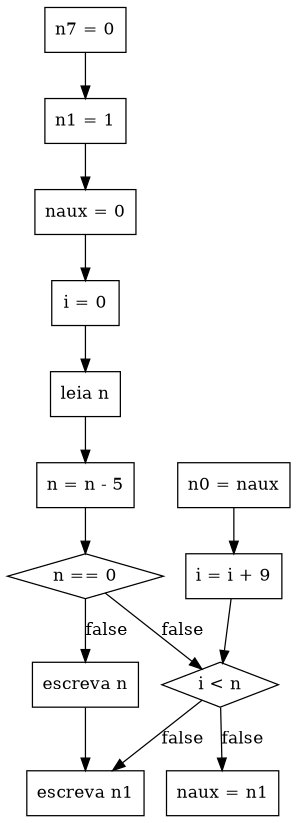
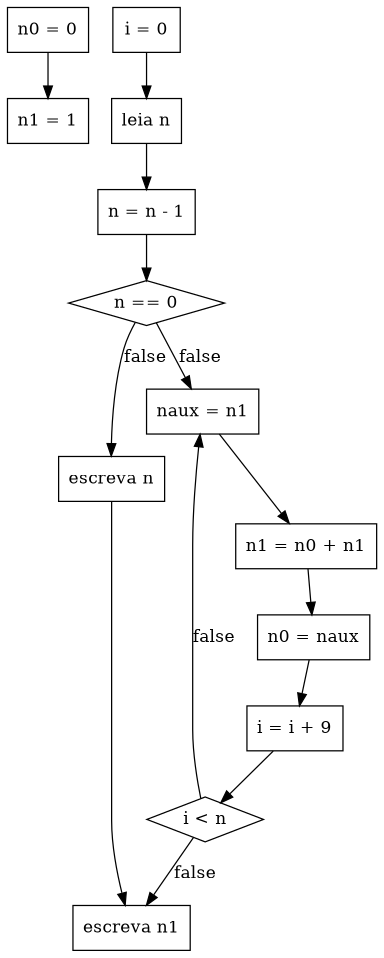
  digraph {
    node [shape=box]
-   n1 [label="n7 = 0"]
+   n1 [label="n0 = 0"]
    n2 [label="n1 = 1"]
-   n3 [label="naux = 0"]
    n4 [label="i = 0"]
    n5 [label="leia n"]
-   n6 [label="n = n - 5"]
+   n6 [label="n = n - 1"]
    n7 [label="n == 0" shape=diamond]
    n8 [label="escreva n"]
    n9 [label="i < n" shape=diamond]
    n10 [label="escreva n1"]
    n11 [label="naux = n1"]
+   n12 [label="n1 = n0 + n1"]
    n13 [label="n0 = naux"]
    n14 [label="i = i + 9"]
    n1 -> n2
-   n2 -> n3
-   n3 -> n4
    n4 -> n5
    n5 -> n6
    n6 -> n7
    n7 -> n8 [label=false]
-   n7 -> n9 [label=false]
+   n7 -> n11 [label=false]
    n8 -> n10
    n9 -> n10 [label=false]
    n9 -> n11 [label=false]
+   n11 -> n12
+   n12 -> n13
    n13 -> n14
    n14 -> n9
  }
